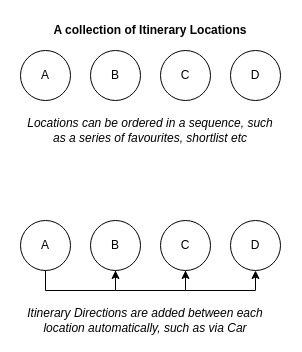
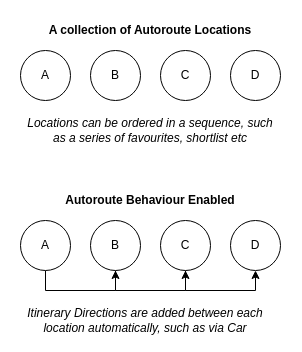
  <mxCell id="0" />
  <mxCell id="1" parent="0" />
  <mxCell id="2" value="A" style="ellipse;whiteSpace=wrap;html=1;aspect=fixed;" vertex="1" parent="1"><mxGeometry x="20" y="50" width="50" height="50" as="geometry" /></mxCell>
  <mxCell id="3" value="B" style="ellipse;whiteSpace=wrap;html=1;aspect=fixed;" vertex="1" parent="1"><mxGeometry x="90" y="50" width="50" height="50" as="geometry" /></mxCell>
  <mxCell id="4" value="C" style="ellipse;whiteSpace=wrap;html=1;aspect=fixed;" vertex="1" parent="1"><mxGeometry x="160" y="50" width="50" height="50" as="geometry" /></mxCell>
  <mxCell id="5" value="D" style="ellipse;whiteSpace=wrap;html=1;aspect=fixed;" vertex="1" parent="1"><mxGeometry x="230" y="50" width="50" height="50" as="geometry" /></mxCell>
- <mxCell id="6" value="A collection of Itinerary Locations" style="text;html=1;strokeColor=none;fillColor=none;align=center;verticalAlign=middle;whiteSpace=wrap;rounded=0;fontStyle=1" vertex="1" parent="1"><mxGeometry x="20" y="20" width="260" height="20" as="geometry" /></mxCell>
+ <mxCell id="6" value="A collection of Autoroute Locations" style="text;html=1;strokeColor=none;fillColor=none;align=center;verticalAlign=middle;whiteSpace=wrap;rounded=0;fontStyle=1" vertex="1" parent="1"><mxGeometry x="20" y="20" width="260" height="20" as="geometry" /></mxCell>
  <mxCell id="7" style="edgeStyle=orthogonalEdgeStyle;rounded=0;orthogonalLoop=1;jettySize=auto;html=1;exitX=0.5;exitY=1;exitDx=0;exitDy=0;entryX=0.5;entryY=1;entryDx=0;entryDy=0;" edge="1" parent="1" source="8" target="10"><mxGeometry relative="1" as="geometry" /></mxCell>
  <mxCell id="8" value="A" style="ellipse;whiteSpace=wrap;html=1;aspect=fixed;" vertex="1" parent="1"><mxGeometry x="20" y="220" width="50" height="50" as="geometry" /></mxCell>
  <mxCell id="9" style="edgeStyle=orthogonalEdgeStyle;rounded=0;orthogonalLoop=1;jettySize=auto;html=1;exitX=0.5;exitY=1;exitDx=0;exitDy=0;entryX=0.5;entryY=1;entryDx=0;entryDy=0;" edge="1" parent="1" source="10" target="12"><mxGeometry relative="1" as="geometry" /></mxCell>
  <mxCell id="10" value="B" style="ellipse;whiteSpace=wrap;html=1;aspect=fixed;" vertex="1" parent="1"><mxGeometry x="90" y="220" width="50" height="50" as="geometry" /></mxCell>
  <mxCell id="11" style="edgeStyle=orthogonalEdgeStyle;rounded=0;orthogonalLoop=1;jettySize=auto;html=1;exitX=0.5;exitY=1;exitDx=0;exitDy=0;entryX=0.5;entryY=1;entryDx=0;entryDy=0;" edge="1" parent="1" source="12" target="13"><mxGeometry relative="1" as="geometry" /></mxCell>
  <mxCell id="12" value="C" style="ellipse;whiteSpace=wrap;html=1;aspect=fixed;" vertex="1" parent="1"><mxGeometry x="160" y="220" width="50" height="50" as="geometry" /></mxCell>
  <mxCell id="13" value="D" style="ellipse;whiteSpace=wrap;html=1;aspect=fixed;" vertex="1" parent="1"><mxGeometry x="230" y="220" width="50" height="50" as="geometry" /></mxCell>
+ <mxCell id="14" value="Autoroute Behaviour Enabled" style="text;html=1;strokeColor=none;fillColor=none;align=center;verticalAlign=middle;whiteSpace=wrap;rounded=0;fontStyle=1" vertex="1" parent="1"><mxGeometry x="20" y="190" width="260" height="20" as="geometry" /></mxCell>
  <mxCell id="15" value="Itinerary Directions are added between each location automatically, such as via Car" style="text;html=1;strokeColor=none;fillColor=none;align=center;verticalAlign=middle;whiteSpace=wrap;rounded=0;fontStyle=2" vertex="1" parent="1"><mxGeometry x="20" y="310" width="250" height="20" as="geometry" /></mxCell>
  <mxCell id="16" value="Locations can be ordered in a sequence, such as a series of favourites, shortlist etc" style="text;html=1;strokeColor=none;fillColor=none;align=center;verticalAlign=middle;whiteSpace=wrap;rounded=0;fontStyle=2" vertex="1" parent="1"><mxGeometry x="20" y="120" width="260" height="20" as="geometry" /></mxCell>
